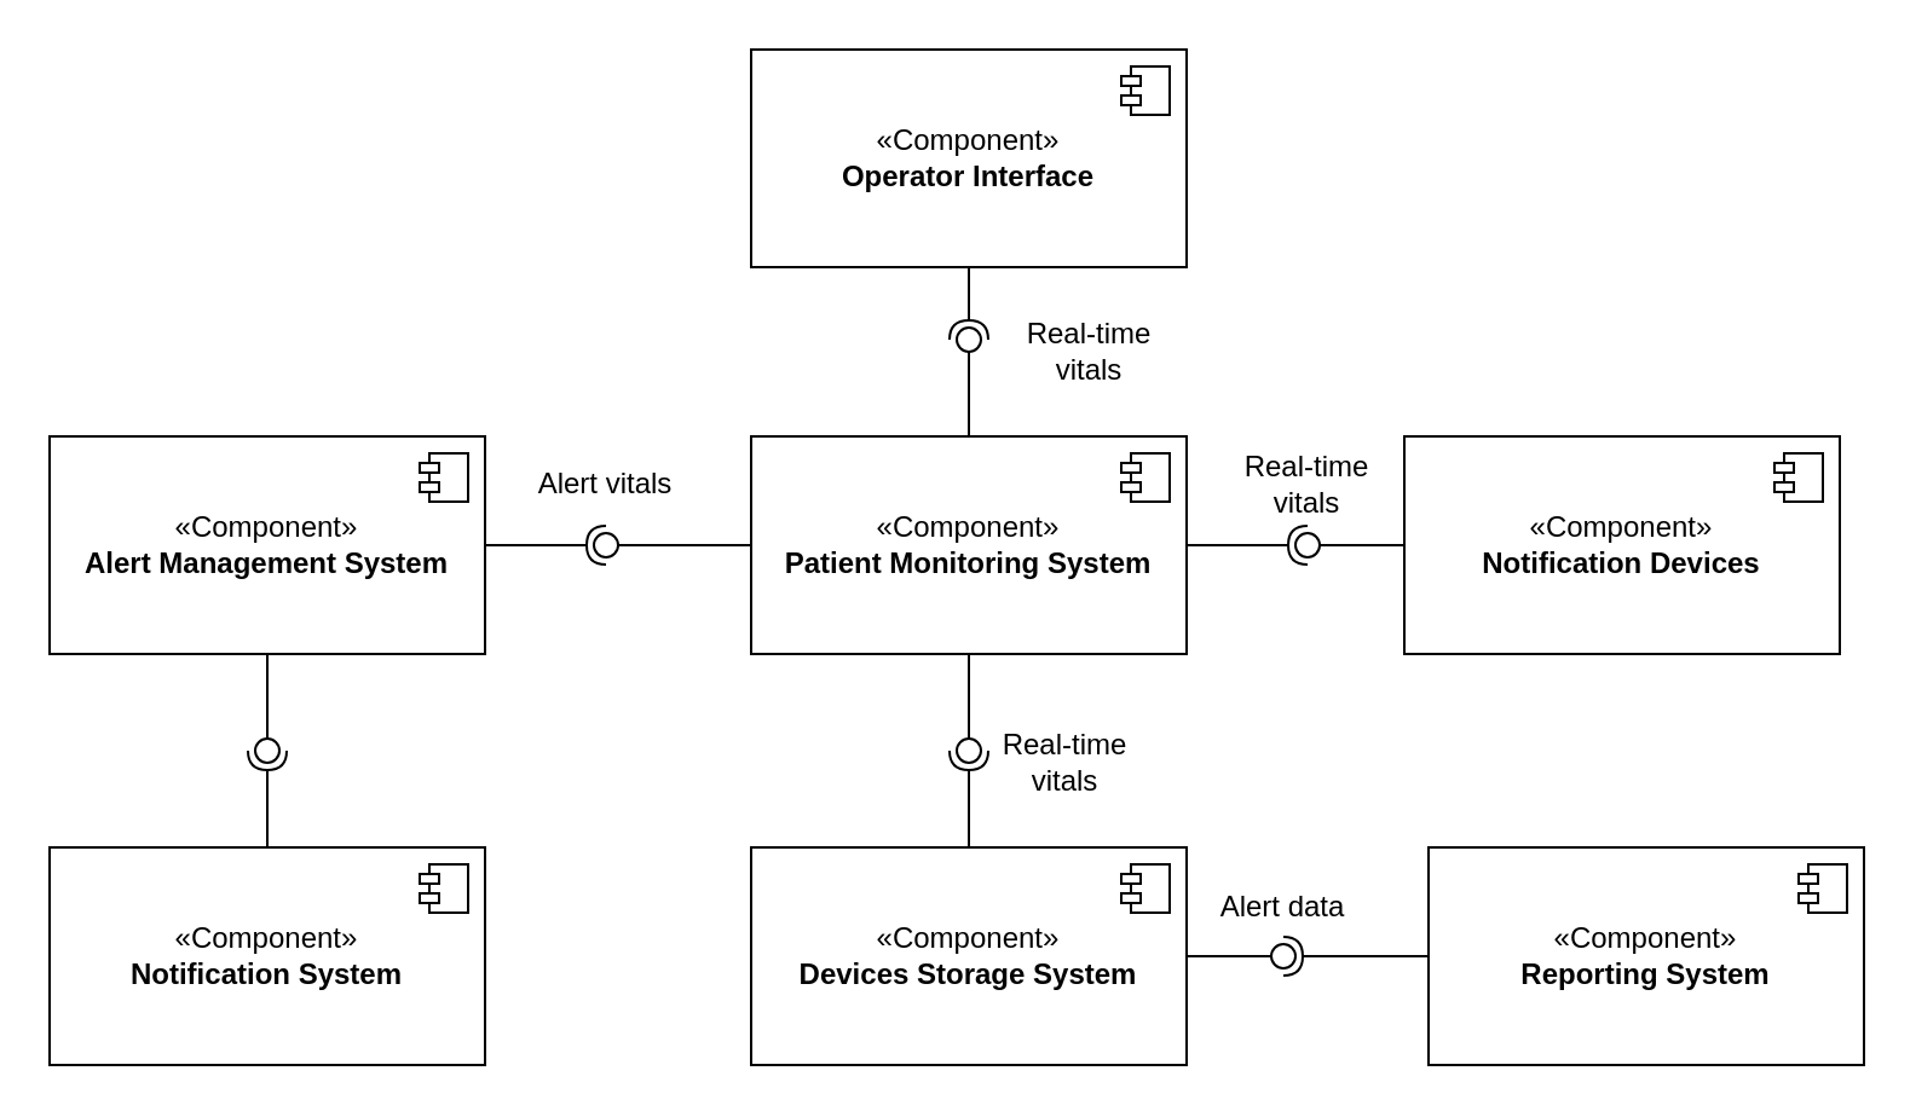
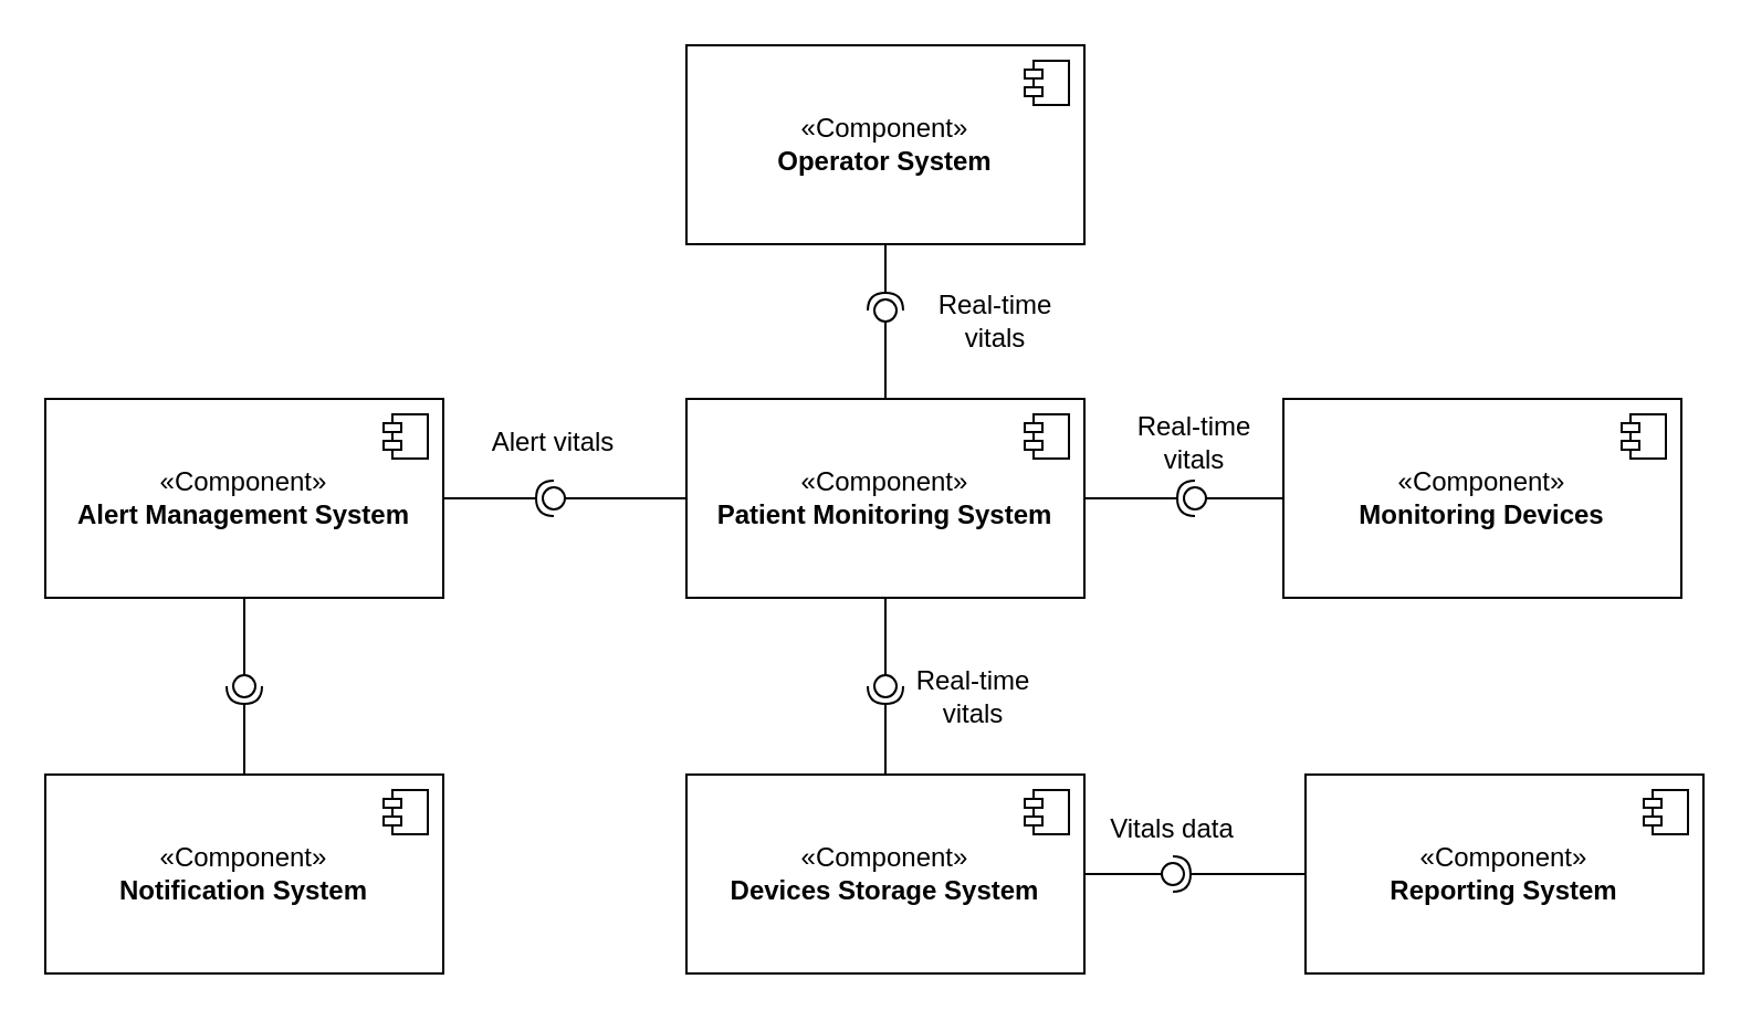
  <mxCell id="0" />
  <mxCell id="1" parent="0" />
  <mxCell id="2" value="«Component»&lt;br&gt;&lt;b&gt;Patient Monitoring System&lt;/b&gt;" style="html=1;dropTarget=0;whiteSpace=wrap;" parent="1" vertex="1"><mxGeometry x="310" y="180" width="180" height="90" as="geometry" /></mxCell>
  <mxCell id="3" value="" style="shape=module;jettyWidth=8;jettyHeight=4;" parent="2" vertex="1"><mxGeometry x="1" width="20" height="20" relative="1" as="geometry"><mxPoint x="-27" y="7" as="offset" /></mxGeometry></mxCell>
- <mxCell id="4" value="«Component»&lt;br&gt;&lt;b&gt;Notification Devices&lt;/b&gt;" style="html=1;dropTarget=0;whiteSpace=wrap;" parent="1" vertex="1"><mxGeometry x="580" y="180" width="180" height="90" as="geometry" /></mxCell>
+ <mxCell id="4" value="«Component»&lt;br&gt;&lt;b&gt;Monitoring Devices&lt;/b&gt;" style="html=1;dropTarget=0;whiteSpace=wrap;" parent="1" vertex="1"><mxGeometry x="580" y="180" width="180" height="90" as="geometry" /></mxCell>
  <mxCell id="5" value="" style="shape=module;jettyWidth=8;jettyHeight=4;" parent="4" vertex="1"><mxGeometry x="1" width="20" height="20" relative="1" as="geometry"><mxPoint x="-27" y="7" as="offset" /></mxGeometry></mxCell>
  <mxCell id="6" value="«Component»&lt;br&gt;&lt;b&gt;Devices Storage System&lt;/b&gt;" style="html=1;dropTarget=0;whiteSpace=wrap;" parent="1" vertex="1"><mxGeometry x="310" y="350" width="180" height="90" as="geometry" /></mxCell>
  <mxCell id="7" value="" style="shape=module;jettyWidth=8;jettyHeight=4;" parent="6" vertex="1"><mxGeometry x="1" width="20" height="20" relative="1" as="geometry"><mxPoint x="-27" y="7" as="offset" /></mxGeometry></mxCell>
- <mxCell id="8" value="«Component»&lt;br&gt;&lt;b&gt;Operator Interface&lt;/b&gt;" style="html=1;dropTarget=0;whiteSpace=wrap;" parent="1" vertex="1"><mxGeometry x="310" y="20" width="180" height="90" as="geometry" /></mxCell>
+ <mxCell id="8" value="«Component»&lt;br&gt;&lt;b&gt;Operator System&lt;/b&gt;" style="html=1;dropTarget=0;whiteSpace=wrap;" parent="1" vertex="1"><mxGeometry x="310" y="20" width="180" height="90" as="geometry" /></mxCell>
  <mxCell id="9" value="" style="shape=module;jettyWidth=8;jettyHeight=4;" parent="8" vertex="1"><mxGeometry x="1" width="20" height="20" relative="1" as="geometry"><mxPoint x="-27" y="7" as="offset" /></mxGeometry></mxCell>
  <mxCell id="10" value="«Component»&lt;br&gt;&lt;b&gt;Notification System&lt;/b&gt;" style="html=1;dropTarget=0;whiteSpace=wrap;" parent="1" vertex="1"><mxGeometry x="20" y="350" width="180" height="90" as="geometry" /></mxCell>
  <mxCell id="11" value="" style="shape=module;jettyWidth=8;jettyHeight=4;" parent="10" vertex="1"><mxGeometry x="1" width="20" height="20" relative="1" as="geometry"><mxPoint x="-27" y="7" as="offset" /></mxGeometry></mxCell>
  <mxCell id="12" value="«Component»&lt;br&gt;&lt;b&gt;Alert Management System&lt;/b&gt;" style="html=1;dropTarget=0;whiteSpace=wrap;" parent="1" vertex="1"><mxGeometry x="20" y="180" width="180" height="90" as="geometry" /></mxCell>
  <mxCell id="13" value="" style="shape=module;jettyWidth=8;jettyHeight=4;" parent="12" vertex="1"><mxGeometry x="1" width="20" height="20" relative="1" as="geometry"><mxPoint x="-27" y="7" as="offset" /></mxGeometry></mxCell>
  <mxCell id="14" value="«Component»&lt;br&gt;&lt;b&gt;Reporting&amp;nbsp;System&lt;/b&gt;" style="html=1;dropTarget=0;whiteSpace=wrap;" parent="1" vertex="1"><mxGeometry x="590" y="350" width="180" height="90" as="geometry" /></mxCell>
  <mxCell id="15" value="" style="shape=module;jettyWidth=8;jettyHeight=4;" parent="14" vertex="1"><mxGeometry x="1" width="20" height="20" relative="1" as="geometry"><mxPoint x="-27" y="7" as="offset" /></mxGeometry></mxCell>
  <mxCell id="16" value="" style="rounded=0;orthogonalLoop=1;jettySize=auto;html=1;endArrow=halfCircle;endFill=0;endSize=6;strokeWidth=1;sketch=0;exitX=0.5;exitY=0;exitDx=0;exitDy=0;" parent="1" source="6" edge="1"><mxGeometry relative="1" as="geometry"><mxPoint x="400" y="350" as="sourcePoint" /><mxPoint x="400" y="310" as="targetPoint" /></mxGeometry></mxCell>
  <mxCell id="17" value="" style="rounded=0;orthogonalLoop=1;jettySize=auto;html=1;endArrow=oval;endFill=0;sketch=0;sourcePerimeterSpacing=0;targetPerimeterSpacing=0;endSize=10;exitX=0.5;exitY=1;exitDx=0;exitDy=0;" parent="1" source="2" edge="1"><mxGeometry relative="1" as="geometry"><mxPoint x="360" y="245" as="sourcePoint" /><mxPoint x="400" y="310" as="targetPoint" /><Array as="points" /></mxGeometry></mxCell>
  <mxCell id="18" value="" style="ellipse;whiteSpace=wrap;html=1;align=center;aspect=fixed;fillColor=none;strokeColor=none;resizable=0;perimeter=centerPerimeter;rotatable=0;allowArrows=0;points=[];outlineConnect=1;" parent="1" vertex="1"><mxGeometry x="430" y="300" width="10" height="10" as="geometry" /></mxCell>
  <mxCell id="19" value="" style="rounded=0;orthogonalLoop=1;jettySize=auto;html=1;endArrow=halfCircle;endFill=0;endSize=6;strokeWidth=1;sketch=0;exitX=1;exitY=0.5;exitDx=0;exitDy=0;" parent="1" source="2" edge="1"><mxGeometry relative="1" as="geometry"><mxPoint x="500" y="225" as="sourcePoint" /><mxPoint x="540" y="225" as="targetPoint" /></mxGeometry></mxCell>
  <mxCell id="20" value="" style="rounded=0;orthogonalLoop=1;jettySize=auto;html=1;endArrow=oval;endFill=0;sketch=0;sourcePerimeterSpacing=0;targetPerimeterSpacing=0;endSize=10;exitX=0;exitY=0.5;exitDx=0;exitDy=0;" parent="1" source="4" edge="1"><mxGeometry relative="1" as="geometry"><mxPoint x="360" y="245" as="sourcePoint" /><mxPoint x="540" y="225" as="targetPoint" /></mxGeometry></mxCell>
  <mxCell id="21" value="" style="ellipse;whiteSpace=wrap;html=1;align=center;aspect=fixed;fillColor=none;strokeColor=none;resizable=0;perimeter=centerPerimeter;rotatable=0;allowArrows=0;points=[];outlineConnect=1;" parent="1" vertex="1"><mxGeometry x="375" y="240" width="10" height="10" as="geometry" /></mxCell>
  <mxCell id="22" value="" style="rounded=0;orthogonalLoop=1;jettySize=auto;html=1;endArrow=halfCircle;endFill=0;endSize=6;strokeWidth=1;sketch=0;exitX=0.5;exitY=1;exitDx=0;exitDy=0;" parent="1" source="8" edge="1"><mxGeometry relative="1" as="geometry"><mxPoint x="400" y="245" as="sourcePoint" /><mxPoint x="400" y="140" as="targetPoint" /></mxGeometry></mxCell>
  <mxCell id="23" value="" style="rounded=0;orthogonalLoop=1;jettySize=auto;html=1;endArrow=oval;endFill=0;sketch=0;sourcePerimeterSpacing=0;targetPerimeterSpacing=0;endSize=10;exitX=0.5;exitY=0;exitDx=0;exitDy=0;" parent="1" source="2" edge="1"><mxGeometry relative="1" as="geometry"><mxPoint x="360" y="245" as="sourcePoint" /><mxPoint x="400" y="140" as="targetPoint" /></mxGeometry></mxCell>
  <mxCell id="24" value="" style="ellipse;whiteSpace=wrap;html=1;align=center;aspect=fixed;fillColor=none;strokeColor=none;resizable=0;perimeter=centerPerimeter;rotatable=0;allowArrows=0;points=[];outlineConnect=1;" parent="1" vertex="1"><mxGeometry x="375" y="240" width="10" height="10" as="geometry" /></mxCell>
  <mxCell id="25" value="" style="rounded=0;orthogonalLoop=1;jettySize=auto;html=1;endArrow=halfCircle;endFill=0;endSize=6;strokeWidth=1;sketch=0;exitX=1;exitY=0.5;exitDx=0;exitDy=0;" parent="1" source="12" edge="1"><mxGeometry relative="1" as="geometry"><mxPoint x="400" y="245" as="sourcePoint" /><mxPoint x="250" y="225" as="targetPoint" /></mxGeometry></mxCell>
  <mxCell id="26" value="" style="rounded=0;orthogonalLoop=1;jettySize=auto;html=1;endArrow=oval;endFill=0;sketch=0;sourcePerimeterSpacing=0;targetPerimeterSpacing=0;endSize=10;exitX=0;exitY=0.5;exitDx=0;exitDy=0;" parent="1" source="2" edge="1"><mxGeometry relative="1" as="geometry"><mxPoint x="360" y="245" as="sourcePoint" /><mxPoint x="250" y="225" as="targetPoint" /></mxGeometry></mxCell>
  <mxCell id="27" value="" style="ellipse;whiteSpace=wrap;html=1;align=center;aspect=fixed;fillColor=none;strokeColor=none;resizable=0;perimeter=centerPerimeter;rotatable=0;allowArrows=0;points=[];outlineConnect=1;" parent="1" vertex="1"><mxGeometry x="375" y="240" width="10" height="10" as="geometry" /></mxCell>
  <mxCell id="28" value="" style="rounded=0;orthogonalLoop=1;jettySize=auto;html=1;endArrow=halfCircle;endFill=0;endSize=6;strokeWidth=1;sketch=0;exitX=0;exitY=0.5;exitDx=0;exitDy=0;" parent="1" source="14" edge="1"><mxGeometry relative="1" as="geometry"><mxPoint x="520" y="320" as="sourcePoint" /><mxPoint x="530" y="395" as="targetPoint" /></mxGeometry></mxCell>
  <mxCell id="29" value="" style="rounded=0;orthogonalLoop=1;jettySize=auto;html=1;endArrow=oval;endFill=0;sketch=0;sourcePerimeterSpacing=0;targetPerimeterSpacing=0;endSize=10;exitX=1;exitY=0.5;exitDx=0;exitDy=0;" parent="1" source="6" edge="1"><mxGeometry relative="1" as="geometry"><mxPoint x="510" y="310" as="sourcePoint" /><mxPoint x="530" y="395" as="targetPoint" /></mxGeometry></mxCell>
  <mxCell id="30" value="" style="ellipse;whiteSpace=wrap;html=1;align=center;aspect=fixed;fillColor=none;strokeColor=none;resizable=0;perimeter=centerPerimeter;rotatable=0;allowArrows=0;points=[];outlineConnect=1;" parent="1" vertex="1"><mxGeometry x="375" y="340" width="10" height="10" as="geometry" /></mxCell>
  <mxCell id="31" value="" style="rounded=0;orthogonalLoop=1;jettySize=auto;html=1;endArrow=halfCircle;endFill=0;endSize=6;strokeWidth=1;sketch=0;exitX=0.5;exitY=0;exitDx=0;exitDy=0;" parent="1" source="10" edge="1"><mxGeometry relative="1" as="geometry"><mxPoint x="400" y="245" as="sourcePoint" /><mxPoint x="110" y="310" as="targetPoint" /></mxGeometry></mxCell>
  <mxCell id="32" value="" style="rounded=0;orthogonalLoop=1;jettySize=auto;html=1;endArrow=oval;endFill=0;sketch=0;sourcePerimeterSpacing=0;targetPerimeterSpacing=0;endSize=10;exitX=0.5;exitY=1;exitDx=0;exitDy=0;" parent="1" source="12" edge="1"><mxGeometry relative="1" as="geometry"><mxPoint x="360" y="245" as="sourcePoint" /><mxPoint x="110" y="310" as="targetPoint" /></mxGeometry></mxCell>
  <mxCell id="33" value="" style="ellipse;whiteSpace=wrap;html=1;align=center;aspect=fixed;fillColor=none;strokeColor=none;resizable=0;perimeter=centerPerimeter;rotatable=0;allowArrows=0;points=[];outlineConnect=1;" parent="1" vertex="1"><mxGeometry x="375" y="240" width="10" height="10" as="geometry" /></mxCell>
- <mxCell id="34" value="Alert data" style="text;html=1;align=center;verticalAlign=middle;whiteSpace=wrap;rounded=0;" vertex="1" parent="1"><mxGeometry x="500" y="360" width="60" height="30" as="geometry" /></mxCell>
+ <mxCell id="34" value="Vitals data" style="text;html=1;align=center;verticalAlign=middle;whiteSpace=wrap;rounded=0;" vertex="1" parent="1"><mxGeometry x="500" y="360" width="60" height="30" as="geometry" /></mxCell>
  <mxCell id="35" value="Alert vitals" style="text;html=1;align=center;verticalAlign=middle;whiteSpace=wrap;rounded=0;" vertex="1" parent="1"><mxGeometry x="220" y="185" width="60" height="30" as="geometry" /></mxCell>
  <mxCell id="36" value="Real-time vitals" style="text;html=1;align=center;verticalAlign=middle;whiteSpace=wrap;rounded=0;" vertex="1" parent="1"><mxGeometry x="420" y="130" width="60" height="30" as="geometry" /></mxCell>
  <mxCell id="37" value="Real-time vitals" style="text;html=1;align=center;verticalAlign=middle;whiteSpace=wrap;rounded=0;" vertex="1" parent="1"><mxGeometry x="410" y="300" width="60" height="30" as="geometry" /></mxCell>
  <mxCell id="38" value="Real-time vitals" style="text;html=1;align=center;verticalAlign=middle;whiteSpace=wrap;rounded=0;" vertex="1" parent="1"><mxGeometry x="510" y="185" width="60" height="30" as="geometry" /></mxCell>
